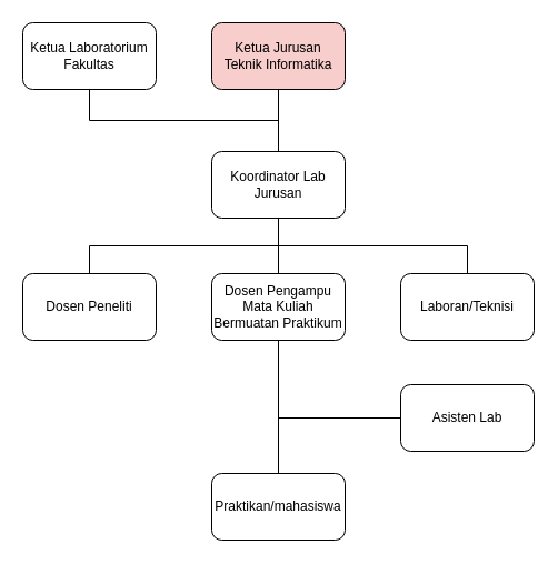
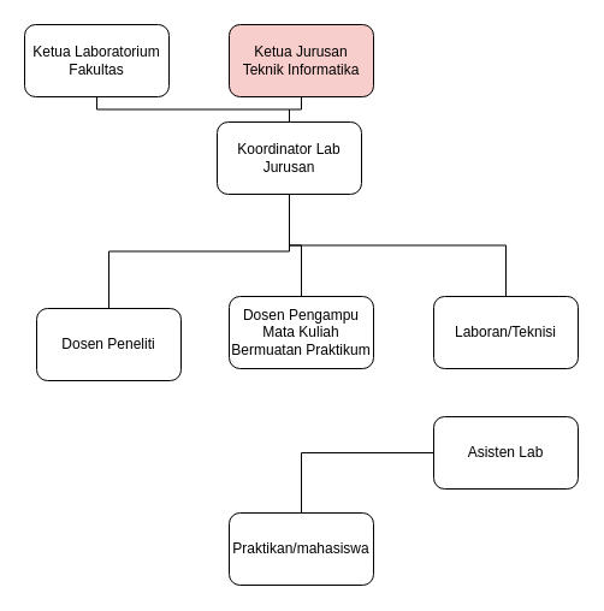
  <mxCell id="0" />
  <mxCell id="1" parent="0" />
  <mxCell id="2" value="Ketua Laboratorium Fakultas" style="rounded=1;whiteSpace=wrap;html=1;" parent="1" vertex="1"><mxGeometry x="20" y="20" width="120" height="60" as="geometry" /></mxCell>
- <mxCell id="3" value="Koordinator Lab Jurusan" style="rounded=1;whiteSpace=wrap;html=1;" parent="1" vertex="1"><mxGeometry x="190" y="136" width="120" height="60" as="geometry" /></mxCell>
+ <mxCell id="3" value="Koordinator Lab Jurusan" style="rounded=1;whiteSpace=wrap;html=1;" parent="1" vertex="1"><mxGeometry x="180" y="101" width="120" height="60" as="geometry" /></mxCell>
  <mxCell id="4" value="Ketua Jurusan&lt;div&gt;Teknik Informatika&lt;/div&gt;" style="rounded=1;whiteSpace=wrap;html=1;fillColor=#f8cecc;" parent="1" vertex="1"><mxGeometry x="190" y="20" width="120" height="60" as="geometry" /></mxCell>
  <mxCell id="5" value="Dosen Pengampu Mata Kuliah Bermuatan Praktikum" style="rounded=1;whiteSpace=wrap;html=1;" parent="1" vertex="1"><mxGeometry x="190" y="246" width="120" height="60" as="geometry" /></mxCell>
  <mxCell id="6" value="Laboran/Teknisi" style="rounded=1;whiteSpace=wrap;html=1;" parent="1" vertex="1"><mxGeometry x="360" y="246" width="120" height="60" as="geometry" /></mxCell>
  <mxCell id="7" value="Asisten Lab" style="rounded=1;whiteSpace=wrap;html=1;" parent="1" vertex="1"><mxGeometry x="360" y="346" width="120" height="60" as="geometry" /></mxCell>
- <mxCell id="8" value="Dosen Peneliti" style="rounded=1;whiteSpace=wrap;html=1;" parent="1" vertex="1"><mxGeometry x="20" y="246" width="120" height="60" as="geometry" /></mxCell>
+ <mxCell id="8" value="Dosen Peneliti" style="rounded=1;whiteSpace=wrap;html=1;" parent="1" vertex="1"><mxGeometry x="30" y="256" width="120" height="60" as="geometry" /></mxCell>
  <mxCell id="9" value="Praktikan/mahasiswa" style="rounded=1;whiteSpace=wrap;html=1;" parent="1" vertex="1"><mxGeometry x="190" y="426" width="120" height="60" as="geometry" /></mxCell>
  <mxCell id="10" value="" style="endArrow=none;html=1;rounded=0;exitX=0.5;exitY=0;exitDx=0;exitDy=0;edgeStyle=orthogonalEdgeStyle;entryX=0.5;entryY=1;entryDx=0;entryDy=0;" parent="1" source="8" target="3" edge="1"><mxGeometry width="50" height="50" relative="1" as="geometry"><mxPoint x="230" y="406" as="sourcePoint" /><mxPoint x="520" y="186" as="targetPoint" /></mxGeometry></mxCell>
  <mxCell id="11" value="" style="endArrow=none;html=1;rounded=0;exitX=0.5;exitY=0;exitDx=0;exitDy=0;entryX=0.5;entryY=1;entryDx=0;entryDy=0;edgeStyle=orthogonalEdgeStyle;" parent="1" source="5" target="3" edge="1"><mxGeometry width="50" height="50" relative="1" as="geometry"><mxPoint x="230" y="406" as="sourcePoint" /><mxPoint x="280" y="356" as="targetPoint" /></mxGeometry></mxCell>
  <mxCell id="12" value="" style="endArrow=none;html=1;rounded=0;exitX=0.5;exitY=0;exitDx=0;exitDy=0;entryX=0.5;entryY=1;entryDx=0;entryDy=0;edgeStyle=orthogonalEdgeStyle;" parent="1" source="6" target="3" edge="1"><mxGeometry width="50" height="50" relative="1" as="geometry"><mxPoint x="430" y="256" as="sourcePoint" /><mxPoint x="340" y="206" as="targetPoint" /></mxGeometry></mxCell>
- <mxCell id="13" value="" style="endArrow=none;html=1;rounded=0;exitX=0.5;exitY=0;exitDx=0;exitDy=0;entryX=0.5;entryY=1;entryDx=0;entryDy=0;edgeStyle=orthogonalEdgeStyle;" parent="1" source="9" target="5" edge="1"><mxGeometry width="50" height="50" relative="1" as="geometry"><mxPoint x="620" y="366" as="sourcePoint" /><mxPoint x="360" y="316" as="targetPoint" /></mxGeometry></mxCell>
  <mxCell id="14" value="" style="endArrow=none;html=1;rounded=0;exitX=0.5;exitY=0;exitDx=0;exitDy=0;entryX=0;entryY=0.5;entryDx=0;entryDy=0;edgeStyle=orthogonalEdgeStyle;" parent="1" source="9" target="7" edge="1"><mxGeometry width="50" height="50" relative="1" as="geometry"><mxPoint x="340" y="416" as="sourcePoint" /><mxPoint x="260" y="316" as="targetPoint" /></mxGeometry></mxCell>
  <mxCell id="15" value="" style="endArrow=none;html=1;rounded=0;entryX=0.5;entryY=1;entryDx=0;entryDy=0;edgeStyle=orthogonalEdgeStyle;" parent="1" source="3" target="4" edge="1"><mxGeometry width="50" height="50" relative="1" as="geometry"><mxPoint x="539" y="72" as="sourcePoint" /><mxPoint x="369" y="22" as="targetPoint" /></mxGeometry></mxCell>
  <mxCell id="16" value="" style="endArrow=none;html=1;rounded=0;entryX=0.5;entryY=1;entryDx=0;entryDy=0;edgeStyle=orthogonalEdgeStyle;exitX=0.5;exitY=0;exitDx=0;exitDy=0;" parent="1" source="3" target="2" edge="1"><mxGeometry width="50" height="50" relative="1" as="geometry"><mxPoint x="260" y="146" as="sourcePoint" /><mxPoint x="260" y="90" as="targetPoint" /></mxGeometry></mxCell>
